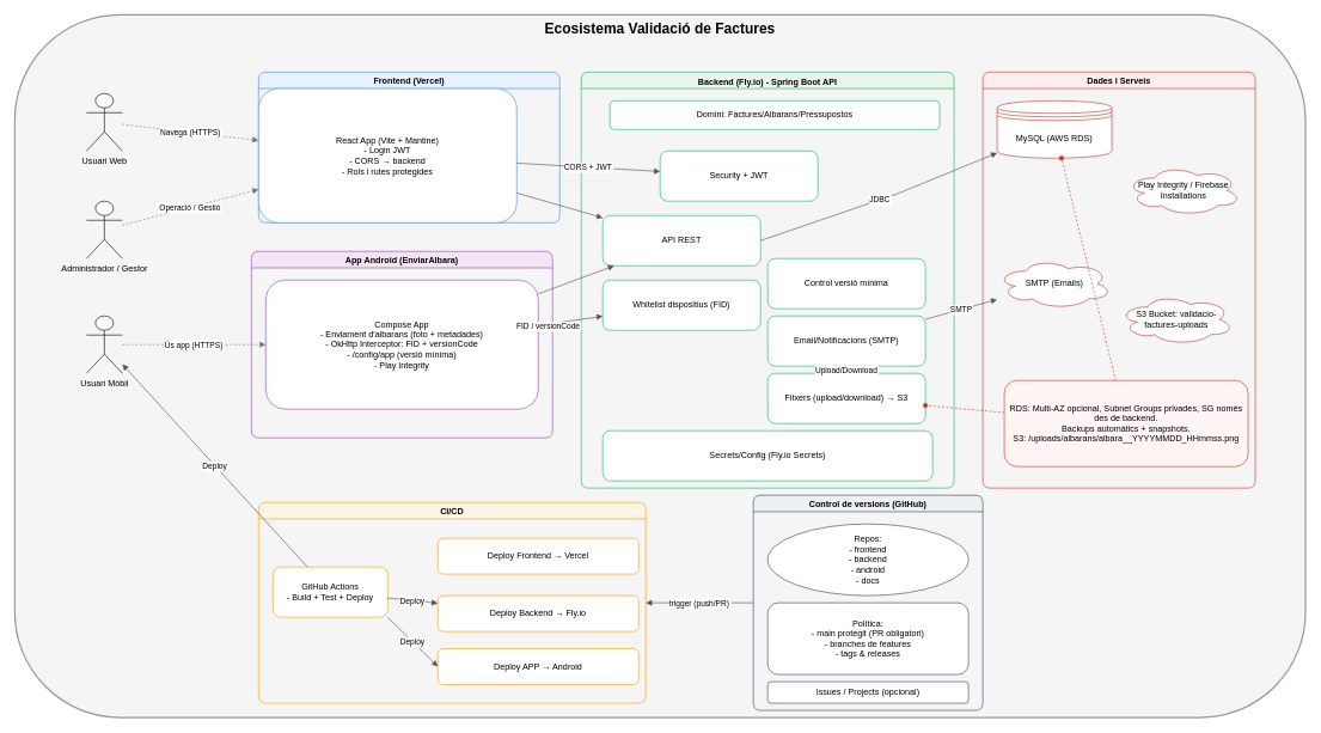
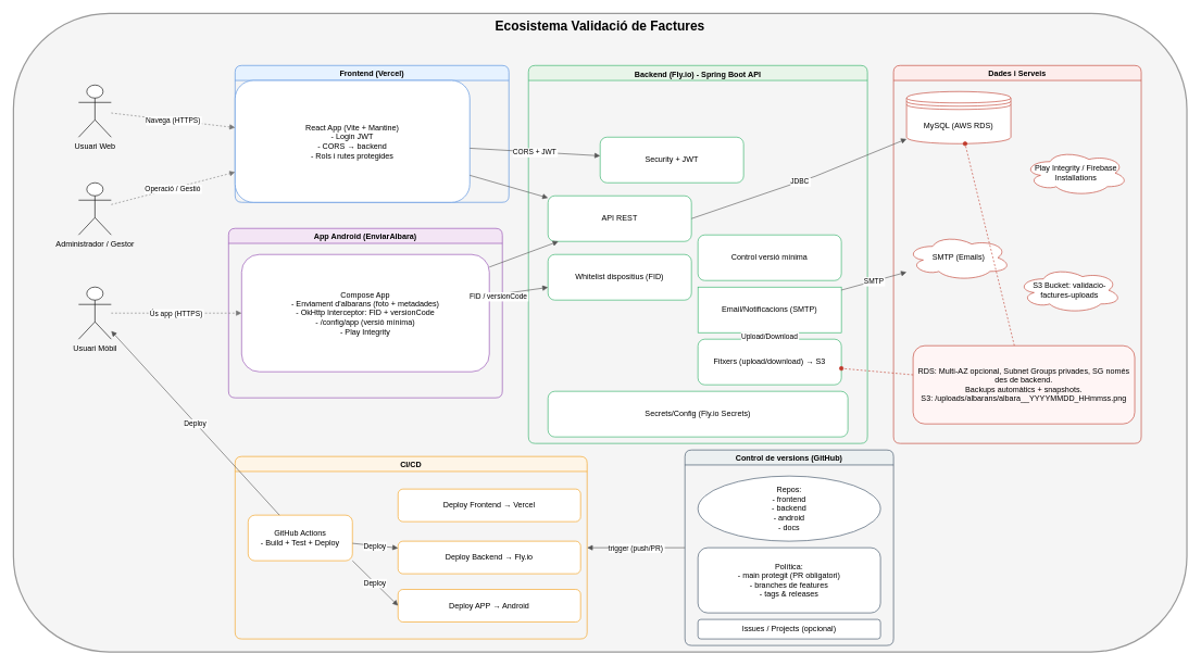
  <mxCell id="0" />
  <mxCell id="1" parent="0" />
  <mxCell id="2" value="Ecosistema Validació de Factures" style="rounded=1;whiteSpace=wrap;html=1;strokeWidth=2;fontStyle=1;fillColor=#f5f5f5;strokeColor=#999;verticalAlign=top;fontSize=20;" parent="1" vertex="1"><mxGeometry x="20" y="20" width="1800" height="980" as="geometry" /></mxCell>
  <mxCell id="3" value="Frontend (Vercel)" style="swimlane;fontStyle=1;childLayout=stackLayout;horizontal=1;rounded=1;strokeColor=#4A89DC;fillColor=#E6F2FF;" parent="2" vertex="1"><mxGeometry x="340" y="80" width="420" height="210" as="geometry" /></mxCell>
  <mxCell id="4" value="React App (Vite + Mantine)&#10;- Login JWT&#10;- CORS → backend&#10;- Rols i rutes protegides" style="rounded=1;whiteSpace=wrap;html=1;strokeColor=#4A89DC;fillColor=#FFFFFF;" parent="3" vertex="1"><mxGeometry y="23" width="360" height="187" as="geometry" /></mxCell>
  <mxCell id="5" value="App Android (EnviarAlbara)" style="swimlane;fontStyle=1;rounded=1;strokeColor=#8E44AD;fillColor=#F3E5F5;" parent="2" vertex="1"><mxGeometry x="330" y="330" width="420" height="260" as="geometry" /></mxCell>
  <mxCell id="6" value="Compose App&#10;- Enviament d'albarans (foto + metadades)&#10;- OkHttp Interceptor: FID + versionCode&#10;- /config/app (versió mínima)&#10;- Play Integrity" style="rounded=1;whiteSpace=wrap;html=1;strokeColor=#8E44AD;fillColor=#FFFFFF;" parent="5" vertex="1"><mxGeometry x="20" y="40" width="380" height="180" as="geometry" /></mxCell>
  <mxCell id="7" value="Backend (Fly.io) - Spring Boot API" style="swimlane;fontStyle=1;rounded=1;strokeColor=#27AE60;fillColor=#E8F5E9;verticalAlign=top;" parent="2" vertex="1"><mxGeometry x="790" y="80" width="520" height="580" as="geometry" /></mxCell>
  <mxCell id="8" value="API REST" style="rounded=1;whiteSpace=wrap;html=1;strokeColor=#27AE60;fillColor=#FFFFFF;" parent="7" vertex="1"><mxGeometry x="30" y="200" width="220" height="70" as="geometry" /></mxCell>
  <mxCell id="9" value="Control versió mínima" style="rounded=1;whiteSpace=wrap;html=1;strokeColor=#27AE60;fillColor=#FFFFFF;" parent="7" vertex="1"><mxGeometry x="260" y="260" width="220" height="70" as="geometry" /></mxCell>
  <mxCell id="10" value="Whitelist dispositius (FID)" style="rounded=1;whiteSpace=wrap;html=1;strokeColor=#27AE60;fillColor=#FFFFFF;" parent="7" vertex="1"><mxGeometry x="30" y="290" width="220" height="70" as="geometry" /></mxCell>
- <mxCell id="11" value="Domini: Factures/Albarans/Pressupostos" style="rounded=1;whiteSpace=wrap;html=1;strokeColor=#27AE60;fillColor=#FFFFFF;" parent="7" vertex="1"><mxGeometry x="40" y="40" width="460" height="40" as="geometry" /></mxCell>
  <mxCell id="12" value="Fitxers (upload/download) → S3" style="rounded=1;whiteSpace=wrap;html=1;strokeColor=#27AE60;fillColor=#FFFFFF;" parent="7" vertex="1"><mxGeometry x="260" y="420" width="220" height="70" as="geometry" /></mxCell>
- <mxCell id="13" value="Email/Notificacions (SMTP)" style="rounded=1;whiteSpace=wrap;html=1;strokeColor=#27AE60;fillColor=#FFFFFF;" parent="7" vertex="1"><mxGeometry x="260" y="340" width="220" height="70" as="geometry" /></mxCell>
+ <mxCell id="13" value="Email/Notificacions (SMTP)" style="whiteSpace=wrap;html=1;strokeColor=#27AE60;fillColor=#FFFFFF;rounded=0;" parent="7" vertex="1"><mxGeometry x="260" y="340" width="220" height="70" as="geometry" /></mxCell>
  <mxCell id="14" value="Secrets/Config (Fly.io Secrets)" style="rounded=1;whiteSpace=wrap;html=1;strokeColor=#27AE60;fillColor=#FFFFFF;dashed=0;" parent="7" vertex="1"><mxGeometry x="30" y="500" width="460" height="70" as="geometry" /></mxCell>
  <mxCell id="15" value="Security + JWT" style="rounded=1;whiteSpace=wrap;html=1;strokeColor=#27AE60;fillColor=#FFFFFF;" parent="7" vertex="1"><mxGeometry x="110" y="110" width="220" height="70" as="geometry" /></mxCell>
  <mxCell id="16" value="Dades i Serveis" style="swimlane;fontStyle=1;rounded=1;strokeColor=#C0392B;fillColor=#FDEDEC;" parent="2" vertex="1"><mxGeometry x="1350" y="80" width="380" height="580" as="geometry" /></mxCell>
  <mxCell id="17" value="MySQL (AWS RDS)" style="shape=datastore;whiteSpace=wrap;html=1;strokeColor=#C0392B;fillColor=#FFFFFF;" parent="16" vertex="1"><mxGeometry x="20" y="40" width="160" height="80" as="geometry" /></mxCell>
  <mxCell id="18" value="S3 Bucket: validacio-factures-uploads" style="shape=cloud;whiteSpace=wrap;html=1;strokeColor=#C0392B;fillColor=#FFFFFF;" parent="16" vertex="1"><mxGeometry x="190" y="310" width="160" height="70" as="geometry" /></mxCell>
  <mxCell id="19" value="SMTP (Emails)" style="shape=cloud;whiteSpace=wrap;html=1;strokeColor=#C0392B;fillColor=#FFFFFF;" parent="16" vertex="1"><mxGeometry x="20" y="260" width="160" height="70" as="geometry" /></mxCell>
  <mxCell id="20" value="Play Integrity / Firebase Installations" style="shape=cloud;whiteSpace=wrap;html=1;strokeColor=#C0392B;fillColor=#FFFFFF;" parent="16" vertex="1"><mxGeometry x="200" y="130" width="160" height="70" as="geometry" /></mxCell>
  <mxCell id="21" style="endArrow=oval;dashed=1;strokeColor=#C0392B;" parent="16" source="22" target="17" edge="1"><mxGeometry relative="1" as="geometry" /></mxCell>
  <mxCell id="22" value="RDS: Multi-AZ opcional, Subnet Groups privades, SG només des de backend.&#10;Backups automàtics + snapshots.&#10;S3: /uploads/albarans/albara_&lt;id&gt;_YYYYMMDD_HHmmss.png" style="rounded=1;whiteSpace=wrap;html=1;strokeColor=#C0392B;fillColor=#FFF5F5;" parent="16" vertex="1"><mxGeometry x="30" y="430" width="340" height="120" as="geometry" /></mxCell>
  <mxCell id="23" value="CI/CD" style="swimlane;fontStyle=1;rounded=1;strokeColor=#F39C12;fillColor=#FEF5E7;" parent="2" vertex="1"><mxGeometry x="340" y="680" width="540" height="280" as="geometry" /></mxCell>
  <mxCell id="24" value="GitHub Actions&#10;- Build + Test + Deploy" style="rounded=1;whiteSpace=wrap;html=1;strokeColor=#F39C12;fillColor=#FFFFFF;" parent="23" vertex="1"><mxGeometry x="20" y="90" width="160" height="70" as="geometry" /></mxCell>
  <mxCell id="25" value="Deploy Frontend → Vercel" style="rounded=1;whiteSpace=wrap;html=1;strokeColor=#F39C12;fillColor=#FFFFFF;" parent="23" vertex="1"><mxGeometry x="250" y="50" width="280" height="50" as="geometry" /></mxCell>
  <mxCell id="26" value="Deploy Backend → Fly.io" style="rounded=1;whiteSpace=wrap;html=1;strokeColor=#F39C12;fillColor=#FFFFFF;" parent="23" vertex="1"><mxGeometry x="250" y="130" width="280" height="50" as="geometry" /></mxCell>
  <mxCell id="27" value="Deploy APP → Android" style="rounded=1;whiteSpace=wrap;html=1;strokeColor=#F39C12;fillColor=#FFFFFF;" vertex="1" parent="23"><mxGeometry x="250" y="204" width="280" height="50" as="geometry" /></mxCell>
  <mxCell id="28" value="Deploy" style="endArrow=block;rounded=0;strokeColor=#555;labelBackgroundColor=#fff;exitX=1;exitY=1;exitDx=0;exitDy=0;entryX=0;entryY=0.5;entryDx=0;entryDy=0;" edge="1" parent="23" target="27" source="24"><mxGeometry relative="1" as="geometry"><mxPoint x="180" y="200" as="sourcePoint" /></mxGeometry></mxCell>
  <mxCell id="29" value="Usuari Web" style="shape=umlActor;verticalLabelPosition=bottom;verticalAlign=top;html=1;" parent="2" vertex="1"><mxGeometry x="100" y="110" width="50" height="80" as="geometry" /></mxCell>
  <mxCell id="30" value="Usuari Mòbil" style="shape=umlActor;verticalLabelPosition=bottom;verticalAlign=top;html=1;" parent="2" vertex="1"><mxGeometry x="100" y="420" width="50" height="80" as="geometry" /></mxCell>
  <mxCell id="31" value="Administrador / Gestor" style="shape=umlActor;verticalLabelPosition=bottom;verticalAlign=top;html=1;" parent="2" vertex="1"><mxGeometry x="100" y="260" width="50" height="80" as="geometry" /></mxCell>
  <mxCell id="32" style="endArrow=block;rounded=0;strokeColor=#555;" parent="2" source="4" target="8" edge="1"><mxGeometry relative="1" as="geometry"><mxPoint as="targetPoint" /></mxGeometry></mxCell>
  <mxCell id="33" style="endArrow=block;rounded=0;strokeColor=#555;" parent="2" source="6" target="8" edge="1"><mxGeometry relative="1" as="geometry" /></mxCell>
  <mxCell id="34" value="JDBC" style="endArrow=block;rounded=0;strokeColor=#555;labelBackgroundColor=#fff;exitX=1;exitY=0.5;exitDx=0;exitDy=0;" parent="2" source="8" target="17" edge="1"><mxGeometry relative="1" as="geometry"><Array as="points"><mxPoint x="1230" y="250" /></Array></mxGeometry></mxCell>
  <mxCell id="35" value="Upload/Download" style="endArrow=block;rounded=0;strokeColor=#555;labelBackgroundColor=#fff;" parent="2" source="12" target="13" edge="1"><mxGeometry relative="1" as="geometry" /></mxCell>
  <mxCell id="36" value="SMTP" style="endArrow=block;rounded=0;strokeColor=#555;labelBackgroundColor=#fff;" parent="2" source="13" target="19" edge="1"><mxGeometry relative="1" as="geometry" /></mxCell>
  <mxCell id="37" value="FID / versionCode" style="endArrow=block;rounded=0;strokeColor=#555;labelBackgroundColor=#fff;" parent="2" source="6" target="10" edge="1"><mxGeometry x="-0.702" y="-3" relative="1" as="geometry"><mxPoint as="offset" /></mxGeometry></mxCell>
  <mxCell id="38" value="CORS + JWT" style="endArrow=block;rounded=0;strokeColor=#555;labelBackgroundColor=#fff;" parent="2" source="4" target="15" edge="1"><mxGeometry relative="1" as="geometry" /></mxCell>
  <mxCell id="39" value="Deploy" style="endArrow=block;rounded=0;strokeColor=#555;labelBackgroundColor=#fff;" parent="2" source="24" target="30" edge="1"><mxGeometry relative="1" as="geometry" /></mxCell>
  <mxCell id="40" value="Deploy" style="endArrow=block;rounded=0;strokeColor=#555;labelBackgroundColor=#fff;" parent="2" source="24" target="26" edge="1"><mxGeometry relative="1" as="geometry" /></mxCell>
  <mxCell id="41" value="Navega (HTTPS)" style="endArrow=block;rounded=0;strokeColor=#777;dashed=1;labelBackgroundColor=#fff;" parent="2" source="29" target="4" edge="1"><mxGeometry relative="1" as="geometry" /></mxCell>
  <mxCell id="42" value="Ús app (HTTPS)" style="endArrow=block;rounded=0;strokeColor=#777;dashed=1;labelBackgroundColor=#fff;" parent="2" source="30" target="6" edge="1"><mxGeometry relative="1" as="geometry" /></mxCell>
  <mxCell id="43" value="Operació / Gestió" style="endArrow=block;rounded=0;strokeColor=#777;dashed=1;labelBackgroundColor=#fff;" parent="2" source="31" target="4" edge="1"><mxGeometry relative="1" as="geometry" /></mxCell>
  <mxCell id="44" value="Control de versions (GitHub)" style="swimlane;fontStyle=1;rounded=1;strokeColor=#34495E;fillColor=#ECF0F1;" parent="2" vertex="1"><mxGeometry x="1030" y="670" width="320" height="300" as="geometry" /></mxCell>
  <mxCell id="45" value="Repos:&#10;- frontend&#10;- backend&#10;- android&#10;- docs" style="ellipse;whiteSpace=wrap;html=1;strokeColor=#34495E;fillColor=#FFFFFF;" parent="44" vertex="1"><mxGeometry x="20" y="40" width="280" height="100" as="geometry" /></mxCell>
  <mxCell id="46" value="Política:&#10;- main protegit (PR obligatori)&#10;- branches de features&#10;- tags &amp; releases" style="rounded=1;whiteSpace=wrap;html=1;strokeColor=#34495E;fillColor=#FFFFFF;" parent="44" vertex="1"><mxGeometry x="20" y="150" width="280" height="100" as="geometry" /></mxCell>
  <mxCell id="47" value="Issues / Projects (opcional)" style="rounded=1;whiteSpace=wrap;html=1;strokeColor=#34495E;fillColor=#FFFFFF;" parent="44" vertex="1"><mxGeometry x="20" y="260" width="280" height="30" as="geometry" /></mxCell>
  <mxCell id="48" value="trigger (push/PR)" style="endArrow=block;rounded=0;strokeColor=#555;labelBackgroundColor=#fff;" parent="2" source="44" target="23" edge="1"><mxGeometry relative="1" as="geometry" /></mxCell>
  <mxCell id="49" style="endArrow=oval;dashed=1;strokeColor=#C0392B;" parent="2" source="22" target="12" edge="1"><mxGeometry relative="1" as="geometry" /></mxCell>
